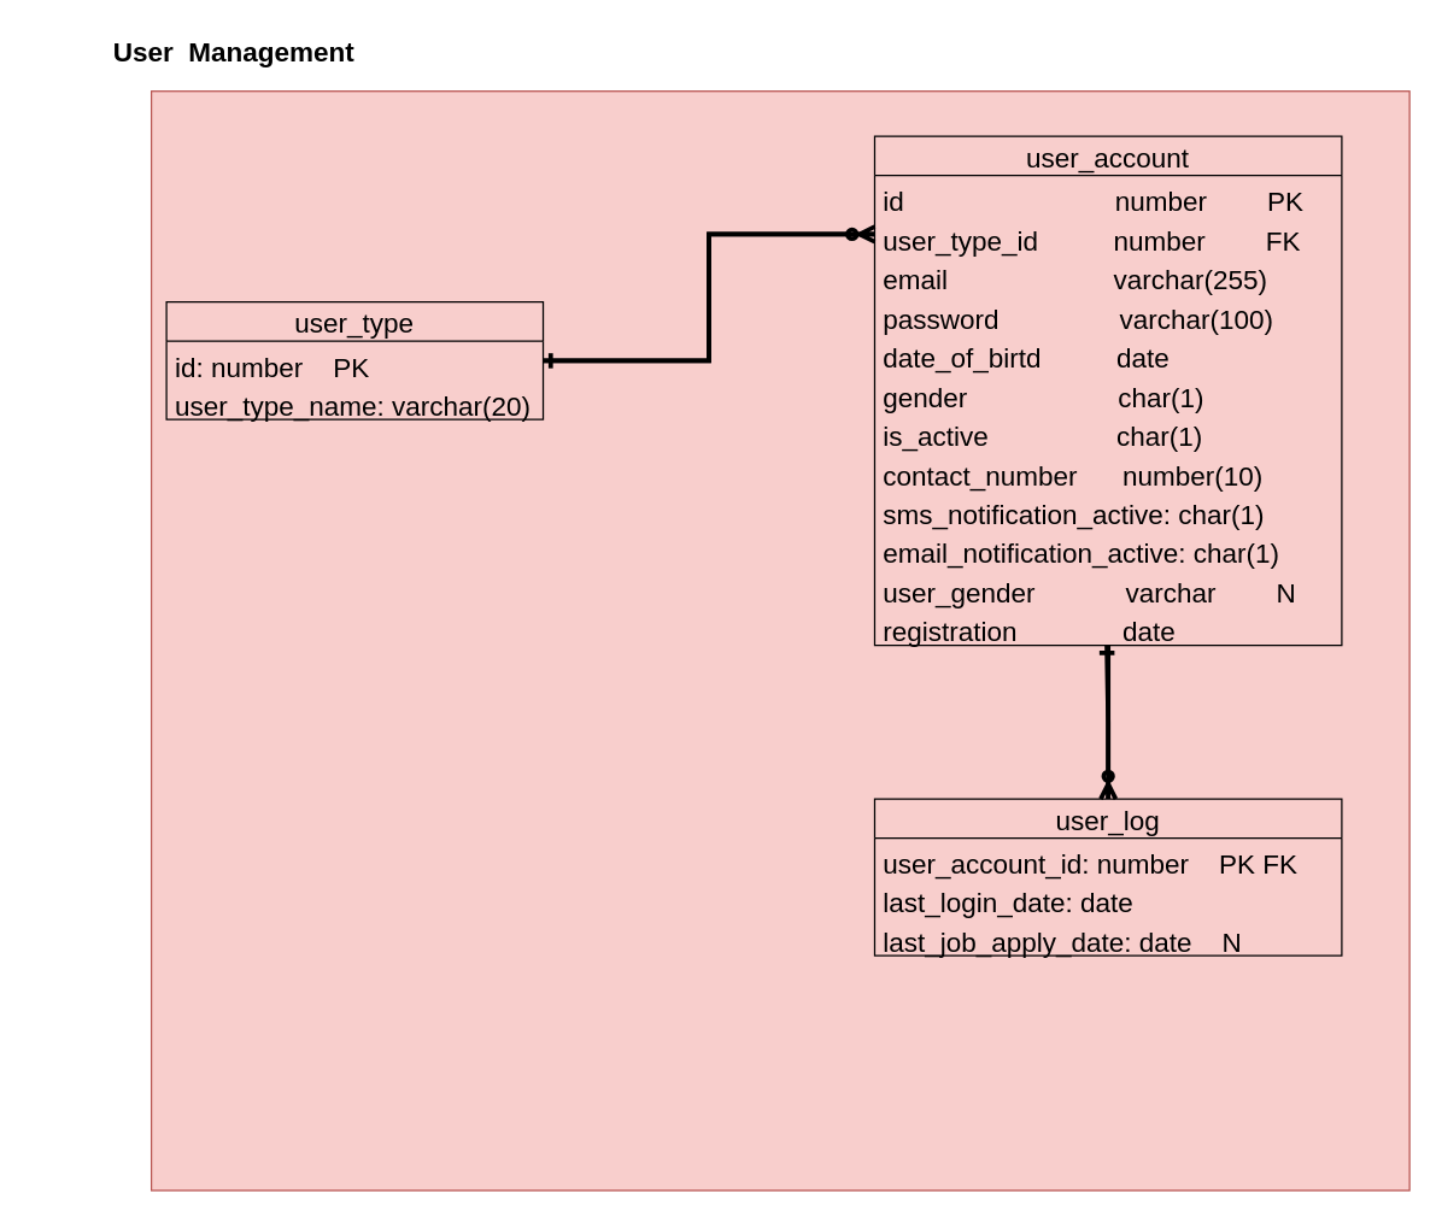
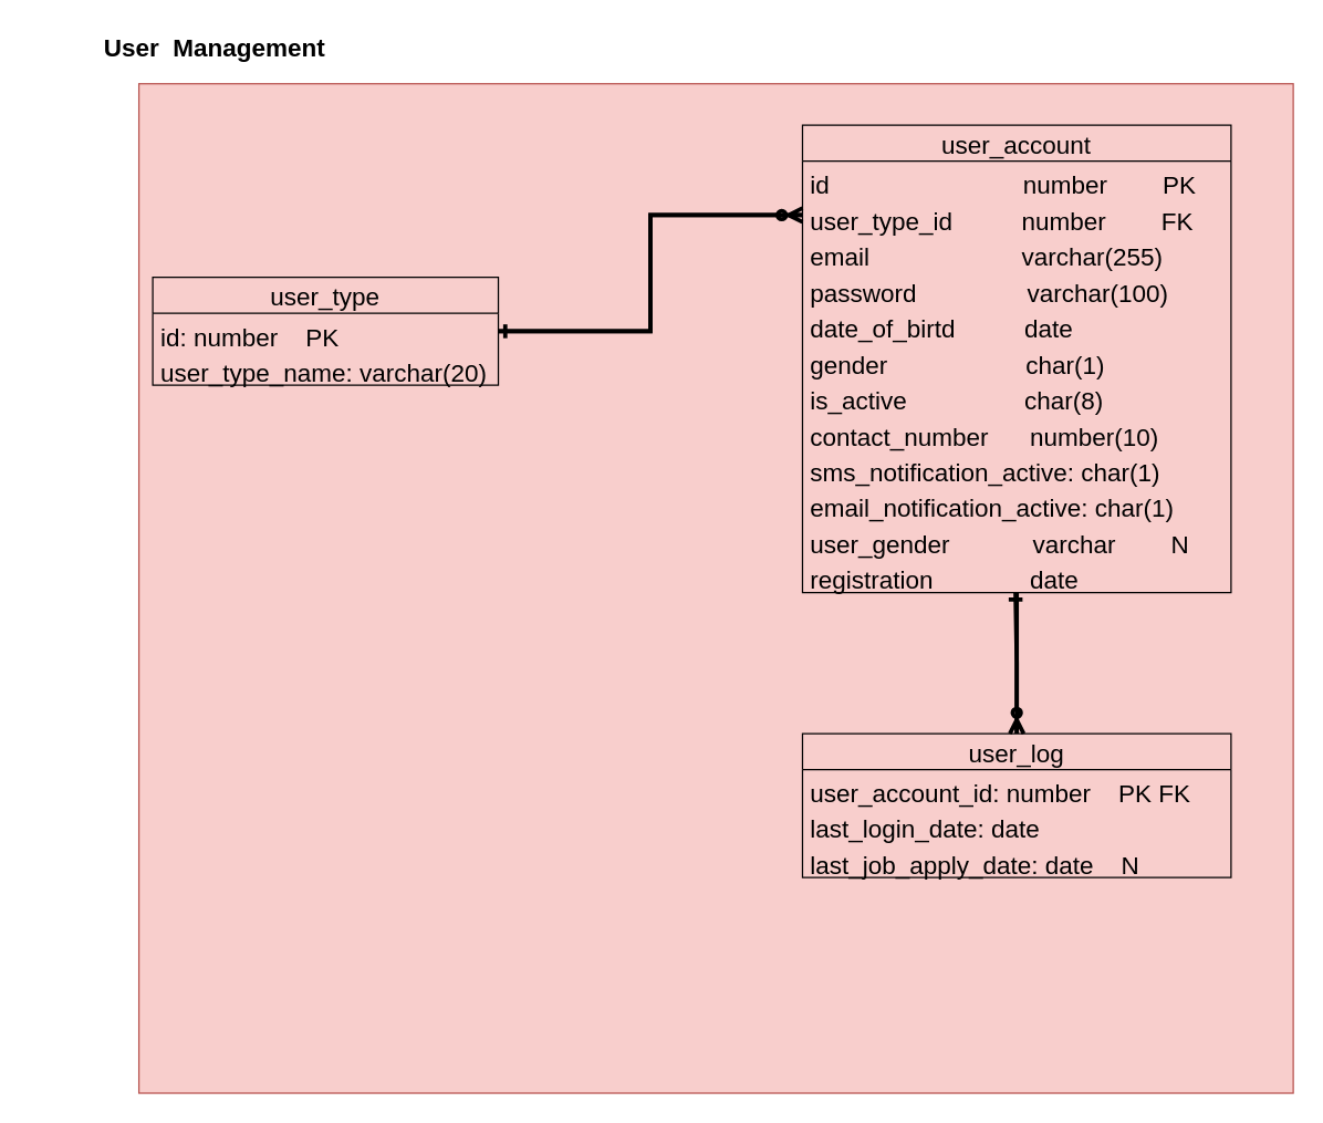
  <mxCell id="0" />
  <mxCell id="1" parent="0" />
  <mxCell id="2" value="User&amp;nbsp; Management" style="text;html=1;strokeColor=none;fillColor=none;align=center;verticalAlign=middle;whiteSpace=wrap;rounded=0;fontStyle=1;fontSize=18;" parent="1" vertex="1"><mxGeometry x="20" y="20" width="270" height="30" as="geometry" /></mxCell>
  <mxCell id="3" value="" style="rounded=0;whiteSpace=wrap;html=1;fontSize=18;fillColor=#f8cecc;strokeColor=#b85450;" parent="1" vertex="1"><mxGeometry x="100" y="60" width="835" height="730" as="geometry" /></mxCell>
  <mxCell id="4" style="edgeStyle=orthogonalEdgeStyle;rounded=0;orthogonalLoop=1;jettySize=auto;html=1;fontSize=18;endArrow=ERzeroToMany;endFill=0;strokeWidth=3;" parent="1" source="5" target="24" edge="1"><mxGeometry relative="1" as="geometry" /></mxCell>
  <mxCell id="5" value="user_account" style="swimlane;fontStyle=0;childLayout=stackLayout;horizontal=1;startSize=26;fillColor=none;horizontalStack=0;resizeParent=1;resizeParentMax=0;resizeLast=0;collapsible=1;marginBottom=0;fontSize=18;" parent="1" vertex="1"><mxGeometry x="580" y="90" width="310" height="338" as="geometry" /></mxCell>
  <mxCell id="6" value="id                            number        PK" style="text;strokeColor=none;fillColor=none;align=left;verticalAlign=top;spacingLeft=4;spacingRight=4;overflow=hidden;rotatable=0;points=[[0,0.5],[1,0.5]];portConstraint=eastwest;fontSize=18;" parent="5" vertex="1"><mxGeometry y="26" width="310" height="26" as="geometry" /></mxCell>
  <mxCell id="7" value="user_type_id          number        FK" style="text;strokeColor=none;fillColor=none;align=left;verticalAlign=top;spacingLeft=4;spacingRight=4;overflow=hidden;rotatable=0;points=[[0,0.5],[1,0.5]];portConstraint=eastwest;fontSize=18;" parent="5" vertex="1"><mxGeometry y="52" width="310" height="26" as="geometry" /></mxCell>
  <mxCell id="8" value="email                      varchar(255)" style="text;strokeColor=none;fillColor=none;align=left;verticalAlign=top;spacingLeft=4;spacingRight=4;overflow=hidden;rotatable=0;points=[[0,0.5],[1,0.5]];portConstraint=eastwest;fontSize=18;" parent="5" vertex="1"><mxGeometry y="78" width="310" height="26" as="geometry" /></mxCell>
  <mxCell id="9" value="password                varchar(100)" style="text;strokeColor=none;fillColor=none;align=left;verticalAlign=top;spacingLeft=4;spacingRight=4;overflow=hidden;rotatable=0;points=[[0,0.5],[1,0.5]];portConstraint=eastwest;fontSize=18;" parent="5" vertex="1"><mxGeometry y="104" width="310" height="26" as="geometry" /></mxCell>
  <mxCell id="10" value="date_of_birtd          date" style="text;strokeColor=none;fillColor=none;align=left;verticalAlign=top;spacingLeft=4;spacingRight=4;overflow=hidden;rotatable=0;points=[[0,0.5],[1,0.5]];portConstraint=eastwest;fontSize=18;" parent="5" vertex="1"><mxGeometry y="130" width="310" height="26" as="geometry" /></mxCell>
  <mxCell id="11" value="gender                    char(1)" style="text;strokeColor=none;fillColor=none;align=left;verticalAlign=top;spacingLeft=4;spacingRight=4;overflow=hidden;rotatable=0;points=[[0,0.5],[1,0.5]];portConstraint=eastwest;fontSize=18;" parent="5" vertex="1"><mxGeometry y="156" width="310" height="26" as="geometry" /></mxCell>
- <mxCell id="12" value="is_active                 char(1)" style="text;strokeColor=none;fillColor=none;align=left;verticalAlign=top;spacingLeft=4;spacingRight=4;overflow=hidden;rotatable=0;points=[[0,0.5],[1,0.5]];portConstraint=eastwest;fontSize=18;" parent="5" vertex="1"><mxGeometry y="182" width="310" height="26" as="geometry" /></mxCell>
+ <mxCell id="12" value="is_active                 char(8)" style="text;strokeColor=none;fillColor=none;align=left;verticalAlign=top;spacingLeft=4;spacingRight=4;overflow=hidden;rotatable=0;points=[[0,0.5],[1,0.5]];portConstraint=eastwest;fontSize=18;" parent="5" vertex="1"><mxGeometry y="182" width="310" height="26" as="geometry" /></mxCell>
  <mxCell id="13" value="contact_number      number(10)" style="text;strokeColor=none;fillColor=none;align=left;verticalAlign=top;spacingLeft=4;spacingRight=4;overflow=hidden;rotatable=0;points=[[0,0.5],[1,0.5]];portConstraint=eastwest;fontSize=18;" parent="5" vertex="1"><mxGeometry y="208" width="310" height="26" as="geometry" /></mxCell>
  <mxCell id="14" value="sms_notification_active: char(1)" style="text;strokeColor=none;fillColor=none;align=left;verticalAlign=top;spacingLeft=4;spacingRight=4;overflow=hidden;rotatable=0;points=[[0,0.5],[1,0.5]];portConstraint=eastwest;fontSize=18;" parent="5" vertex="1"><mxGeometry y="234" width="310" height="26" as="geometry" /></mxCell>
  <mxCell id="15" value="email_notification_active: char(1)" style="text;strokeColor=none;fillColor=none;align=left;verticalAlign=top;spacingLeft=4;spacingRight=4;overflow=hidden;rotatable=0;points=[[0,0.5],[1,0.5]];portConstraint=eastwest;fontSize=18;" parent="5" vertex="1"><mxGeometry y="260" width="310" height="26" as="geometry" /></mxCell>
  <mxCell id="16" value="user_gender            varchar        N" style="text;strokeColor=none;fillColor=none;align=left;verticalAlign=top;spacingLeft=4;spacingRight=4;overflow=hidden;rotatable=0;points=[[0,0.5],[1,0.5]];portConstraint=eastwest;fontSize=18;" parent="5" vertex="1"><mxGeometry y="286" width="310" height="26" as="geometry" /></mxCell>
  <mxCell id="17" value="registration              date" style="text;strokeColor=none;fillColor=none;align=left;verticalAlign=top;spacingLeft=4;spacingRight=4;overflow=hidden;rotatable=0;points=[[0,0.5],[1,0.5]];portConstraint=eastwest;fontSize=18;" parent="5" vertex="1"><mxGeometry y="312" width="310" height="26" as="geometry" /></mxCell>
  <mxCell id="18" value="user_type" style="swimlane;fontStyle=0;childLayout=stackLayout;horizontal=1;startSize=26;fillColor=none;horizontalStack=0;resizeParent=1;resizeParentMax=0;resizeLast=0;collapsible=1;marginBottom=0;fontSize=18;" parent="1" vertex="1"><mxGeometry x="110" y="200" width="250" height="78" as="geometry" /></mxCell>
  <mxCell id="19" value="id: number    PK" style="text;strokeColor=none;fillColor=none;align=left;verticalAlign=top;spacingLeft=4;spacingRight=4;overflow=hidden;rotatable=0;points=[[0,0.5],[1,0.5]];portConstraint=eastwest;fontSize=18;" parent="18" vertex="1"><mxGeometry y="26" width="250" height="26" as="geometry" /></mxCell>
  <mxCell id="20" value="user_type_name: varchar(20)" style="text;strokeColor=none;fillColor=none;align=left;verticalAlign=top;spacingLeft=4;spacingRight=4;overflow=hidden;rotatable=0;points=[[0,0.5],[1,0.5]];portConstraint=eastwest;fontSize=18;" parent="18" vertex="1"><mxGeometry y="52" width="250" height="26" as="geometry" /></mxCell>
  <mxCell id="21" style="edgeStyle=orthogonalEdgeStyle;rounded=0;orthogonalLoop=1;jettySize=auto;html=1;fontSize=18;endArrow=ERzeroToMany;endFill=0;strokeWidth=3;" parent="1" source="19" target="7" edge="1"><mxGeometry relative="1" as="geometry" /></mxCell>
  <mxCell id="22" style="edgeStyle=orthogonalEdgeStyle;rounded=0;orthogonalLoop=1;jettySize=auto;html=1;entryX=1;entryY=0.5;entryDx=0;entryDy=0;fontSize=18;endArrow=ERone;endFill=0;strokeWidth=3;" parent="1" source="7" target="19" edge="1"><mxGeometry relative="1" as="geometry" /></mxCell>
  <mxCell id="23" style="edgeStyle=orthogonalEdgeStyle;rounded=0;orthogonalLoop=1;jettySize=auto;html=1;entryX=0.497;entryY=1;entryDx=0;entryDy=0;entryPerimeter=0;fontSize=18;endArrow=ERone;endFill=0;strokeWidth=3;" parent="1" source="24" target="17" edge="1"><mxGeometry relative="1" as="geometry" /></mxCell>
  <mxCell id="24" value="user_log" style="swimlane;fontStyle=0;childLayout=stackLayout;horizontal=1;startSize=26;fillColor=none;horizontalStack=0;resizeParent=1;resizeParentMax=0;resizeLast=0;collapsible=1;marginBottom=0;fontSize=18;" parent="1" vertex="1"><mxGeometry x="580" y="530" width="310" height="104" as="geometry" /></mxCell>
  <mxCell id="25" value="user_account_id: number    PK FK" style="text;strokeColor=none;fillColor=none;align=left;verticalAlign=top;spacingLeft=4;spacingRight=4;overflow=hidden;rotatable=0;points=[[0,0.5],[1,0.5]];portConstraint=eastwest;fontSize=18;" parent="24" vertex="1"><mxGeometry y="26" width="310" height="26" as="geometry" /></mxCell>
  <mxCell id="26" value="last_login_date: date" style="text;strokeColor=none;fillColor=none;align=left;verticalAlign=top;spacingLeft=4;spacingRight=4;overflow=hidden;rotatable=0;points=[[0,0.5],[1,0.5]];portConstraint=eastwest;fontSize=18;" parent="24" vertex="1"><mxGeometry y="52" width="310" height="26" as="geometry" /></mxCell>
  <mxCell id="27" value="last_job_apply_date: date    N" style="text;strokeColor=none;fillColor=none;align=left;verticalAlign=top;spacingLeft=4;spacingRight=4;overflow=hidden;rotatable=0;points=[[0,0.5],[1,0.5]];portConstraint=eastwest;fontSize=18;" parent="24" vertex="1"><mxGeometry y="78" width="310" height="26" as="geometry" /></mxCell>
